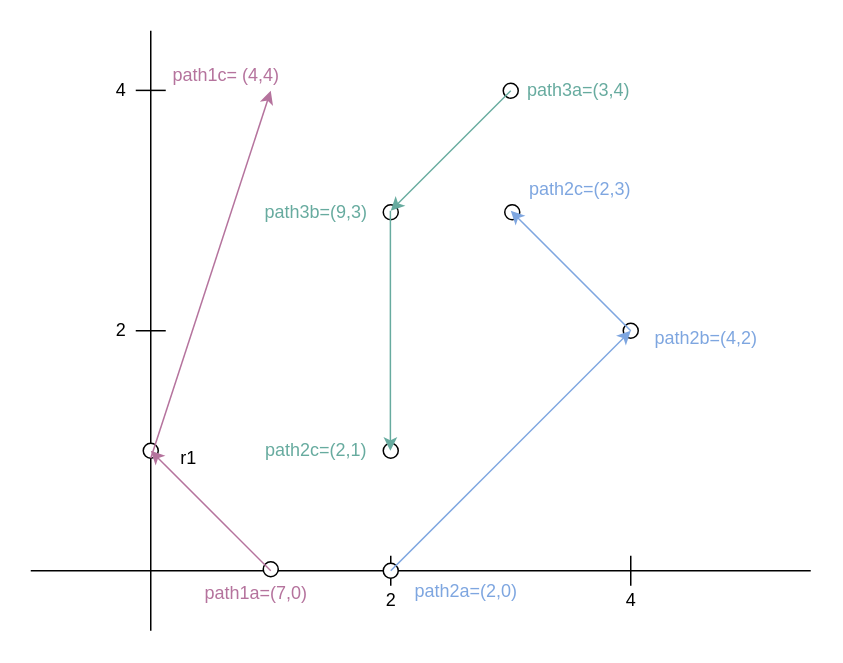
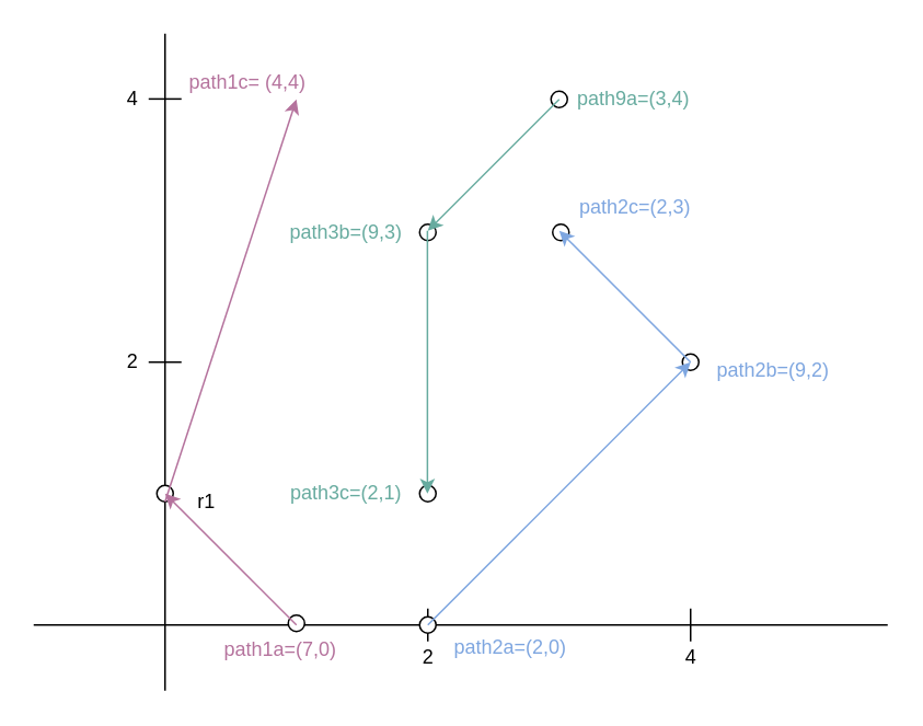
  <mxCell id="0" />
  <mxCell id="1" parent="0" />
  <mxCell id="2" value="" style="ellipse;whiteSpace=wrap;html=1;aspect=fixed;" vertex="1" parent="1"><mxGeometry x="336" y="136" width="10" height="10" as="geometry" /></mxCell>
  <mxCell id="3" value="" style="ellipse;whiteSpace=wrap;html=1;aspect=fixed;" vertex="1" parent="1"><mxGeometry x="415" y="215" width="10" height="10" as="geometry" /></mxCell>
  <mxCell id="4" value="" style="endArrow=none;html=1;" edge="1" parent="1"><mxGeometry width="50" height="50" relative="1" as="geometry"><mxPoint x="20" y="380" as="sourcePoint" /><mxPoint x="540" y="380" as="targetPoint" /></mxGeometry></mxCell>
  <mxCell id="5" value="" style="endArrow=none;html=1;" edge="1" parent="1" source="17"><mxGeometry x="199" y="120" width="50" height="50" as="geometry"><mxPoint x="100" y="420" as="sourcePoint" /><mxPoint x="100" y="20" as="targetPoint" /></mxGeometry></mxCell>
  <mxCell id="6" value="" style="ellipse;whiteSpace=wrap;html=1;aspect=fixed;" vertex="1" parent="1"><mxGeometry x="175" y="374" width="10" height="10" as="geometry" /></mxCell>
  <mxCell id="7" value="path1a=(7,0)" style="text;html=1;align=center;verticalAlign=middle;resizable=0;points=[];autosize=1;fontColor=#B5739D;" vertex="1" parent="1"><mxGeometry x="130" y="385" width="80" height="20" as="geometry" /></mxCell>
  <mxCell id="8" value="" style="endArrow=none;html=1;" edge="1" parent="1" source="23"><mxGeometry width="50" height="50" relative="1" as="geometry"><mxPoint x="260" y="390" as="sourcePoint" /><mxPoint x="260" y="370" as="targetPoint" /></mxGeometry></mxCell>
  <mxCell id="9" value="" style="endArrow=none;html=1;" edge="1" parent="1"><mxGeometry width="50" height="50" relative="1" as="geometry"><mxPoint x="420" y="390" as="sourcePoint" /><mxPoint x="420" y="370" as="targetPoint" /></mxGeometry></mxCell>
  <mxCell id="10" value="2" style="text;html=1;align=center;verticalAlign=middle;resizable=0;points=[];autosize=1;" vertex="1" parent="1"><mxGeometry x="250" y="390" width="20" height="20" as="geometry" /></mxCell>
  <mxCell id="11" value="4" style="text;html=1;align=center;verticalAlign=middle;resizable=0;points=[];autosize=1;" vertex="1" parent="1"><mxGeometry x="410" y="390" width="20" height="20" as="geometry" /></mxCell>
  <mxCell id="12" value="" style="endArrow=none;html=1;" edge="1" parent="1"><mxGeometry width="50" height="50" relative="1" as="geometry"><mxPoint x="110" y="220" as="sourcePoint" /><mxPoint x="90" y="220" as="targetPoint" /></mxGeometry></mxCell>
  <mxCell id="13" value="" style="endArrow=none;html=1;" edge="1" parent="1"><mxGeometry width="50" height="50" relative="1" as="geometry"><mxPoint x="110" y="59.76" as="sourcePoint" /><mxPoint x="90" y="59.76" as="targetPoint" /></mxGeometry></mxCell>
  <mxCell id="14" value="2" style="text;html=1;align=center;verticalAlign=middle;resizable=0;points=[];autosize=1;" vertex="1" parent="1"><mxGeometry x="70" y="210" width="20" height="20" as="geometry" /></mxCell>
  <mxCell id="15" value="4" style="text;html=1;align=center;verticalAlign=middle;resizable=0;points=[];autosize=1;" vertex="1" parent="1"><mxGeometry x="70" y="50" width="20" height="20" as="geometry" /></mxCell>
  <mxCell id="16" value="" style="endArrow=classic;html=1;strokeColor=#7EA6E0;" edge="1" parent="1"><mxGeometry width="50" height="50" relative="1" as="geometry"><mxPoint x="420" y="220" as="sourcePoint" /><mxPoint x="340" y="140" as="targetPoint" /></mxGeometry></mxCell>
  <mxCell id="17" value="" style="ellipse;whiteSpace=wrap;html=1;aspect=fixed;" vertex="1" parent="1"><mxGeometry x="95" y="295" width="10" height="10" as="geometry" /></mxCell>
  <mxCell id="18" value="" style="endArrow=none;html=1;" edge="1" parent="1" target="17"><mxGeometry x="199" y="120" width="50" height="50" as="geometry"><mxPoint x="100" y="420" as="sourcePoint" /><mxPoint x="100" y="20" as="targetPoint" /></mxGeometry></mxCell>
  <mxCell id="19" value="" style="endArrow=classic;html=1;strokeColor=#B5739D;" edge="1" parent="1"><mxGeometry width="50" height="50" relative="1" as="geometry"><mxPoint x="180" y="380" as="sourcePoint" /><mxPoint x="100" y="300" as="targetPoint" /></mxGeometry></mxCell>
  <mxCell id="20" value="r1" style="text;html=1;align=center;verticalAlign=middle;resizable=0;points=[];autosize=1;" vertex="1" parent="1"><mxGeometry x="110" y="295" width="30" height="20" as="geometry" /></mxCell>
  <mxCell id="21" value="" style="endArrow=classic;html=1;strokeColor=#B5739D;" edge="1" parent="1"><mxGeometry width="50" height="50" relative="1" as="geometry"><mxPoint x="100" y="305" as="sourcePoint" /><mxPoint x="180" y="60" as="targetPoint" /></mxGeometry></mxCell>
  <mxCell id="22" value="path1c= (4,4)" style="text;html=1;align=center;verticalAlign=middle;resizable=0;points=[];autosize=1;fontColor=#B5739D;" vertex="1" parent="1"><mxGeometry x="105" y="40" width="90" height="20" as="geometry" /></mxCell>
  <mxCell id="23" value="" style="ellipse;whiteSpace=wrap;html=1;aspect=fixed;" vertex="1" parent="1"><mxGeometry x="255" y="375" width="10" height="10" as="geometry" /></mxCell>
  <mxCell id="24" value="" style="endArrow=none;html=1;" edge="1" parent="1" target="23"><mxGeometry width="50" height="50" relative="1" as="geometry"><mxPoint x="260" y="390" as="sourcePoint" /><mxPoint x="260" y="370" as="targetPoint" /></mxGeometry></mxCell>
  <mxCell id="25" value="" style="endArrow=classic;html=1;strokeColor=#7EA6E0;" edge="1" parent="1"><mxGeometry width="50" height="50" relative="1" as="geometry"><mxPoint x="260" y="380" as="sourcePoint" /><mxPoint x="420" y="220" as="targetPoint" /></mxGeometry></mxCell>
  <mxCell id="26" value="path2a=(2,0)" style="text;html=1;align=center;verticalAlign=middle;resizable=0;points=[];autosize=1;fontColor=#7EA6E0;" vertex="1" parent="1"><mxGeometry x="270" y="384" width="80" height="20" as="geometry" /></mxCell>
- <mxCell id="27" value="path2b=(4,2)" style="text;html=1;align=center;verticalAlign=middle;resizable=0;points=[];autosize=1;fontColor=#7EA6E0;" vertex="1" parent="1"><mxGeometry x="430" y="215" width="80" height="20" as="geometry" /></mxCell>
+ <mxCell id="27" value="path2b=(9,2)" style="text;html=1;align=center;verticalAlign=middle;resizable=0;points=[];autosize=1;fontColor=#7EA6E0;" vertex="1" parent="1"><mxGeometry x="430" y="215" width="80" height="20" as="geometry" /></mxCell>
  <mxCell id="28" value="path2c=(2,3)" style="text;html=1;align=center;verticalAlign=middle;resizable=0;points=[];autosize=1;fontColor=#7EA6E0;" vertex="1" parent="1"><mxGeometry x="346" y="116" width="80" height="20" as="geometry" /></mxCell>
- <mxCell id="29" value="&lt;font color=&quot;#67ab9f&quot;&gt;path3a=(3,4)&lt;/font&gt;" style="text;html=1;align=center;verticalAlign=middle;resizable=0;points=[];autosize=1;fontColor=#7EA6E0;" vertex="1" parent="1"><mxGeometry x="345" y="50" width="80" height="20" as="geometry" /></mxCell>
+ <mxCell id="29" value="&lt;font color=&quot;#67ab9f&quot;&gt;path9a=(3,4)&lt;/font&gt;" style="text;html=1;align=center;verticalAlign=middle;resizable=0;points=[];autosize=1;fontColor=#7EA6E0;" vertex="1" parent="1"><mxGeometry x="345" y="50" width="80" height="20" as="geometry" /></mxCell>
  <mxCell id="30" value="&lt;font color=&quot;#67ab9f&quot;&gt;path3b=(9,3)&lt;/font&gt;" style="text;html=1;align=center;verticalAlign=middle;resizable=0;points=[];autosize=1;fontColor=#7EA6E0;" vertex="1" parent="1"><mxGeometry x="170" y="131" width="80" height="20" as="geometry" /></mxCell>
- <mxCell id="31" value="&lt;font color=&quot;#67ab9f&quot;&gt;path2c=(2,1)&lt;/font&gt;" style="text;html=1;align=center;verticalAlign=middle;resizable=0;points=[];autosize=1;fontColor=#7EA6E0;" vertex="1" parent="1"><mxGeometry x="170" y="290" width="80" height="20" as="geometry" /></mxCell>
+ <mxCell id="31" value="&lt;font color=&quot;#67ab9f&quot;&gt;path3c=(2,1)&lt;/font&gt;" style="text;html=1;align=center;verticalAlign=middle;resizable=0;points=[];autosize=1;fontColor=#7EA6E0;" vertex="1" parent="1"><mxGeometry x="170" y="290" width="80" height="20" as="geometry" /></mxCell>
  <mxCell id="32" value="" style="ellipse;whiteSpace=wrap;html=1;aspect=fixed;" vertex="1" parent="1"><mxGeometry x="335" y="55" width="10" height="10" as="geometry" /></mxCell>
  <mxCell id="33" value="" style="ellipse;whiteSpace=wrap;html=1;aspect=fixed;" vertex="1" parent="1"><mxGeometry x="255" y="136" width="10" height="10" as="geometry" /></mxCell>
  <mxCell id="34" value="" style="ellipse;whiteSpace=wrap;html=1;aspect=fixed;" vertex="1" parent="1"><mxGeometry x="255" y="295" width="10" height="10" as="geometry" /></mxCell>
  <mxCell id="35" value="" style="endArrow=classic;html=1;fontColor=#7EA6E0;strokeColor=#67AB9F;" edge="1" parent="1"><mxGeometry x="435" y="315" width="50" height="50" as="geometry"><mxPoint x="340" y="60" as="sourcePoint" /><mxPoint x="260" y="140" as="targetPoint" /></mxGeometry></mxCell>
  <mxCell id="36" value="" style="endArrow=classic;html=1;fontColor=#7EA6E0;strokeColor=#67AB9F;" edge="1" parent="1"><mxGeometry x="435" y="315" width="50" height="50" as="geometry"><mxPoint x="259.76" y="140" as="sourcePoint" /><mxPoint x="259.76" y="300" as="targetPoint" /></mxGeometry></mxCell>
